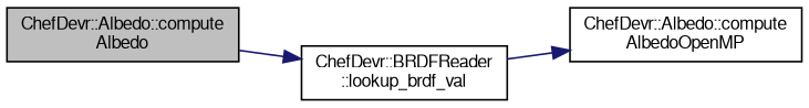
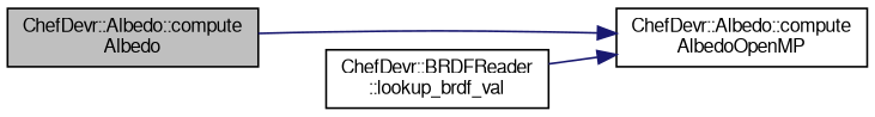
  digraph {
    rankdir=LR
    node [color=black fillcolor=white fontname=FreeSans fontsize=10 shape=record style=filled]
    edge [color=midnightblue fontname=FreeSans fontsize=10 labelfontname=FreeSans labelfontsize=10 style=solid]
    n1 [fillcolor=grey75 fontcolor=black height=0.2 label="ChefDevr::Albedo::compute\lAlbedo" width=0.4]
    n2 [height=0.2 label="ChefDevr::Albedo::compute\lAlbedoOpenMP" width=0.4]
    n3 [height=0.2 label="ChefDevr::BRDFReader\l::lookup_brdf_val" width=0.4]
-   n1 -> n3
+   n1 -> n2
    n3 -> n2
  }
